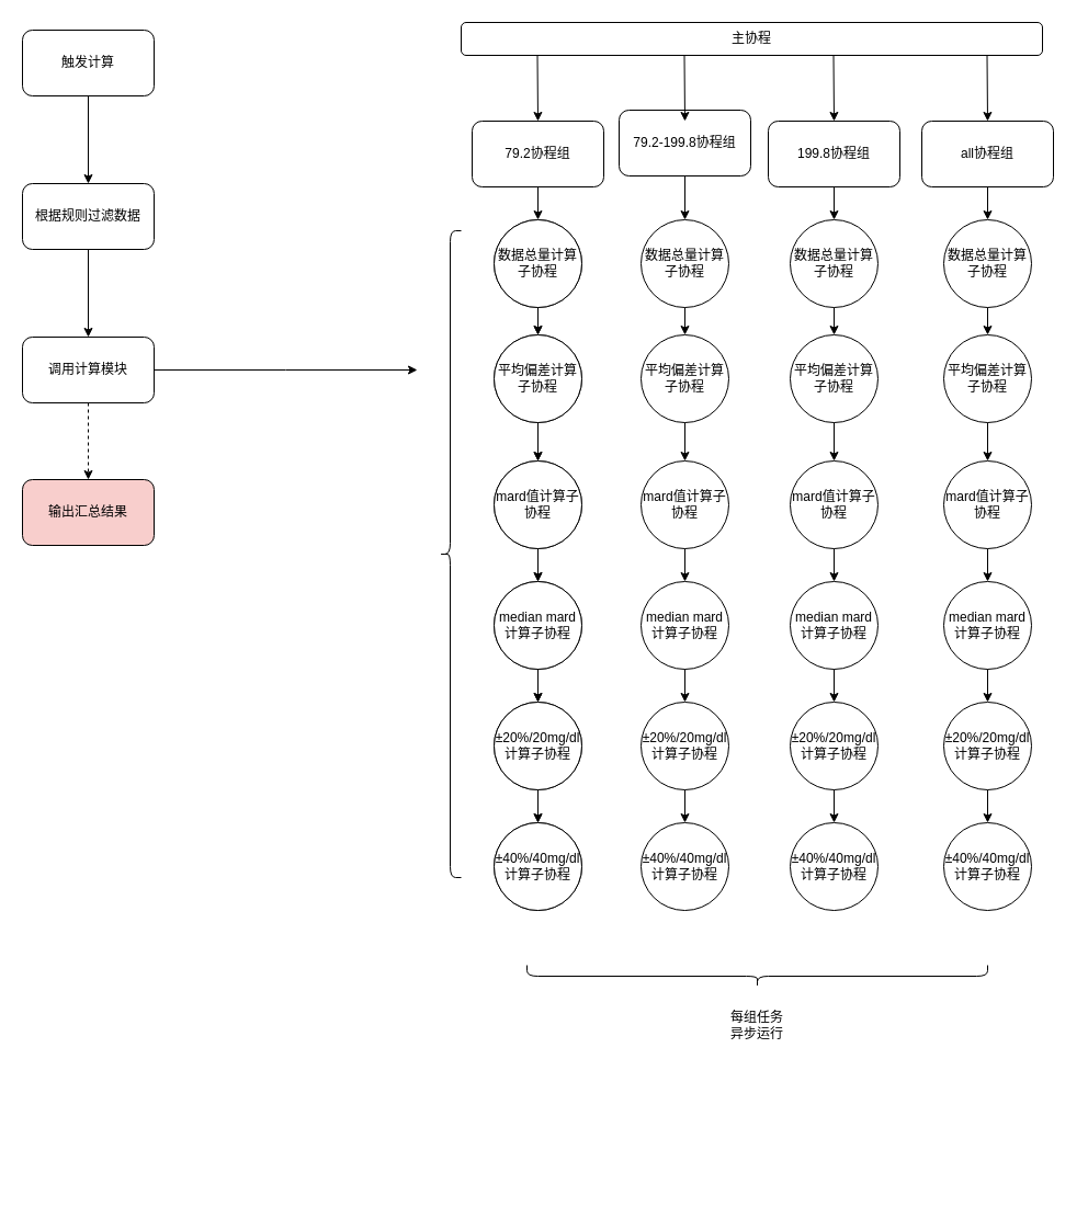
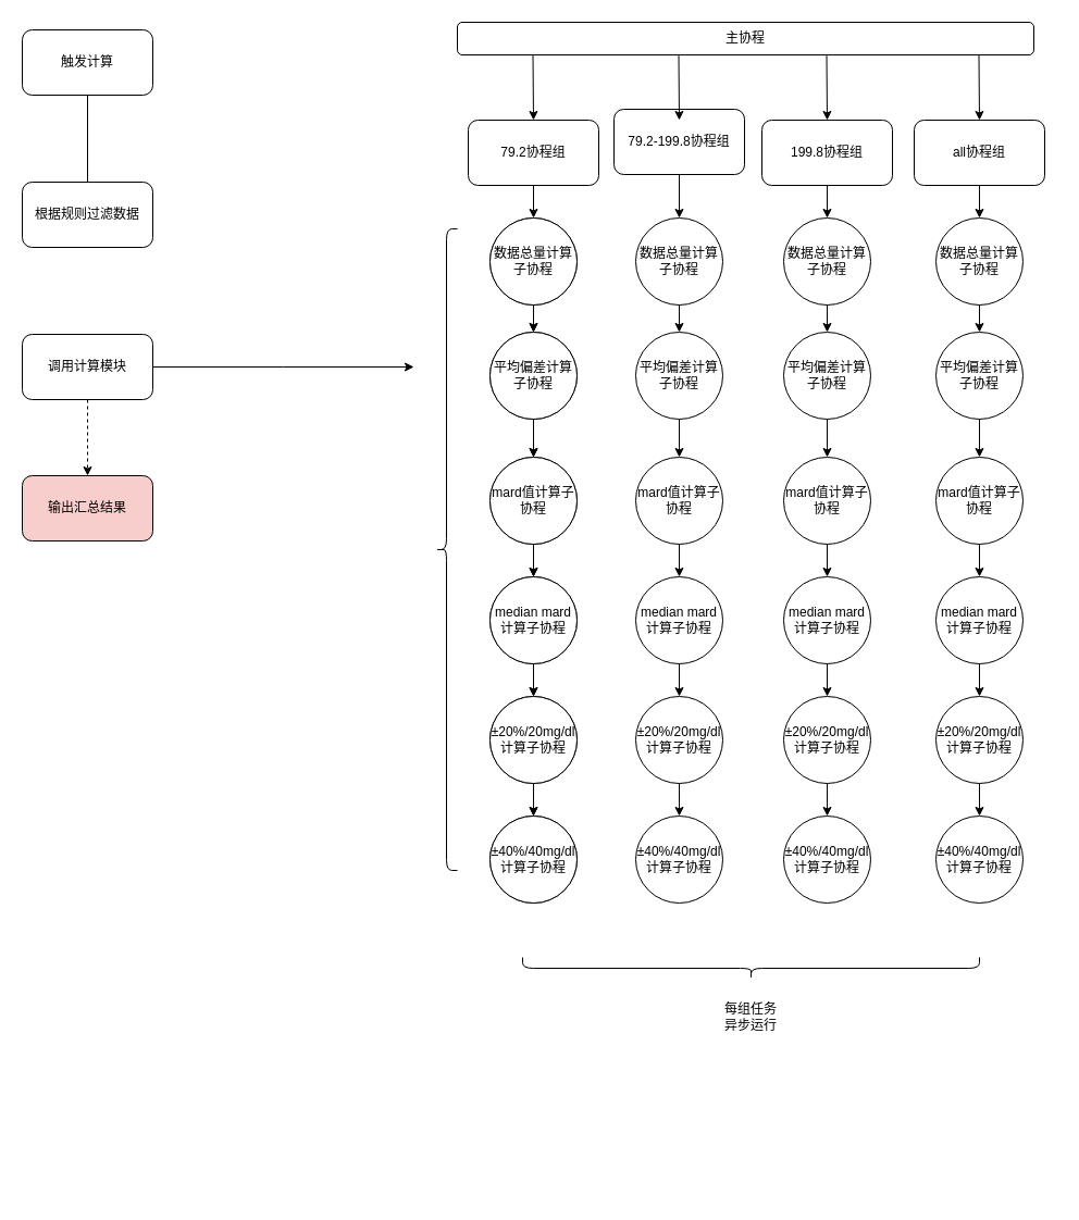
  <mxCell id="0" />
  <mxCell id="1" parent="0" />
  <mxCell id="2" value="输出汇总结果" style="whiteSpace=wrap;html=1;rounded=1;glass=0;strokeWidth=1;shadow=0;fillColor=#f8cecc;" parent="1" vertex="1"><mxGeometry x="20" y="437" width="120" height="60" as="geometry" /></mxCell>
- <mxCell id="3" value="" style="edgeStyle=orthogonalEdgeStyle;rounded=0;orthogonalLoop=1;jettySize=auto;html=1;" edge="1" parent="1" source="4" target="6"><mxGeometry relative="1" as="geometry" /></mxCell>
+ <mxCell id="3" value="" style="edgeStyle=orthogonalEdgeStyle;rounded=0;orthogonalLoop=1;jettySize=auto;html=1;endArrow=none;" edge="1" parent="1" source="4" target="6"><mxGeometry relative="1" as="geometry" /></mxCell>
  <mxCell id="4" value="触发计算" style="rounded=1;whiteSpace=wrap;html=1;" vertex="1" parent="1"><mxGeometry x="20" y="27" width="120" height="60" as="geometry" /></mxCell>
- <mxCell id="5" value="" style="edgeStyle=orthogonalEdgeStyle;rounded=0;orthogonalLoop=1;jettySize=auto;html=1;" edge="1" parent="1" source="6" target="9"><mxGeometry relative="1" as="geometry" /></mxCell>
  <mxCell id="6" value="根据规则过滤数据" style="rounded=1;whiteSpace=wrap;html=1;" vertex="1" parent="1"><mxGeometry x="20" y="167" width="120" height="60" as="geometry" /></mxCell>
  <mxCell id="7" value="" style="edgeStyle=orthogonalEdgeStyle;rounded=0;orthogonalLoop=1;jettySize=auto;html=1;dashed=1;" edge="1" parent="1" source="9" target="2"><mxGeometry relative="1" as="geometry" /></mxCell>
  <mxCell id="8" value="" style="edgeStyle=orthogonalEdgeStyle;rounded=0;orthogonalLoop=1;jettySize=auto;html=1;" edge="1" parent="1" source="9"><mxGeometry relative="1" as="geometry"><mxPoint x="380" y="337" as="targetPoint" /></mxGeometry></mxCell>
  <mxCell id="9" value="调用计算模块" style="whiteSpace=wrap;html=1;rounded=1;" vertex="1" parent="1"><mxGeometry x="20" y="307" width="120" height="60" as="geometry" /></mxCell>
  <mxCell id="10" value="" style="group;rounded=0;labelBorderColor=#000000;" vertex="1" connectable="0" parent="1"><mxGeometry x="330" y="27" width="640" height="930" as="geometry" /></mxCell>
  <mxCell id="11" value="" style="group" vertex="1" connectable="0" parent="10"><mxGeometry x="70" y="-7" width="570" height="930" as="geometry" /></mxCell>
  <mxCell id="12" value="主协程" style="whiteSpace=wrap;html=1;rounded=1;glass=0;strokeWidth=1;shadow=0;" parent="11" vertex="1"><mxGeometry x="20" width="530" height="30" as="geometry" /></mxCell>
  <mxCell id="13" value="79.2协程组" style="whiteSpace=wrap;html=1;rounded=1;glass=0;strokeWidth=1;shadow=0;" parent="11" vertex="1"><mxGeometry x="30" y="90" width="120" height="60" as="geometry" /></mxCell>
  <mxCell id="14" value="79.2-199.8协程组" style="whiteSpace=wrap;html=1;rounded=1;glass=0;strokeWidth=1;shadow=0;" parent="11" vertex="1"><mxGeometry x="164" y="80" width="120" height="60" as="geometry" /></mxCell>
  <mxCell id="15" value="199.8协程组" style="whiteSpace=wrap;html=1;rounded=1;glass=0;strokeWidth=1;shadow=0;" parent="11" vertex="1"><mxGeometry x="300" y="90" width="120" height="60" as="geometry" /></mxCell>
  <mxCell id="16" value="all协程组" style="whiteSpace=wrap;html=1;rounded=1;glass=0;strokeWidth=1;shadow=0;" parent="11" vertex="1"><mxGeometry x="440" y="90" width="120" height="60" as="geometry" /></mxCell>
  <mxCell id="17" value="数据总量计算子协程" style="ellipse;whiteSpace=wrap;html=1;rounded=1;glass=0;strokeWidth=1;shadow=0;" parent="11" vertex="1"><mxGeometry x="50" y="180" width="80" height="80" as="geometry" /></mxCell>
  <mxCell id="18" value="" style="edgeStyle=orthogonalEdgeStyle;rounded=0;orthogonalLoop=1;jettySize=auto;html=1;" parent="11" source="13" target="17" edge="1"><mxGeometry relative="1" as="geometry" /></mxCell>
  <mxCell id="19" value="平均偏差计算子协程" style="ellipse;whiteSpace=wrap;html=1;rounded=1;glass=0;strokeWidth=1;shadow=0;" parent="11" vertex="1"><mxGeometry x="50" y="285" width="80" height="80" as="geometry" /></mxCell>
  <mxCell id="20" value="" style="edgeStyle=orthogonalEdgeStyle;rounded=0;orthogonalLoop=1;jettySize=auto;html=1;" parent="11" source="17" target="19" edge="1"><mxGeometry relative="1" as="geometry" /></mxCell>
  <mxCell id="21" value="mard值计算子协程" style="ellipse;whiteSpace=wrap;html=1;rounded=1;glass=0;strokeWidth=1;shadow=0;" parent="11" vertex="1"><mxGeometry x="50" y="400" width="80" height="80" as="geometry" /></mxCell>
  <mxCell id="22" value="" style="edgeStyle=orthogonalEdgeStyle;rounded=0;orthogonalLoop=1;jettySize=auto;html=1;" parent="11" source="19" target="21" edge="1"><mxGeometry relative="1" as="geometry" /></mxCell>
  <mxCell id="23" value="median mard计算子协程" style="ellipse;whiteSpace=wrap;html=1;rounded=1;glass=0;strokeWidth=1;shadow=0;" parent="11" vertex="1"><mxGeometry x="50" y="510" width="80" height="80" as="geometry" /></mxCell>
  <mxCell id="24" value="" style="edgeStyle=orthogonalEdgeStyle;rounded=0;orthogonalLoop=1;jettySize=auto;html=1;" parent="11" source="21" target="23" edge="1"><mxGeometry relative="1" as="geometry" /></mxCell>
  <mxCell id="25" value="±20%/20mg/dl计算子协程" style="ellipse;whiteSpace=wrap;html=1;rounded=1;glass=0;strokeWidth=1;shadow=0;" parent="11" vertex="1"><mxGeometry x="50" y="620" width="80" height="80" as="geometry" /></mxCell>
  <mxCell id="26" value="" style="edgeStyle=orthogonalEdgeStyle;rounded=0;orthogonalLoop=1;jettySize=auto;html=1;" parent="11" source="23" target="25" edge="1"><mxGeometry relative="1" as="geometry" /></mxCell>
  <mxCell id="27" value="±40%/40mg/dl计算子协程" style="ellipse;whiteSpace=wrap;html=1;rounded=1;glass=0;strokeWidth=1;shadow=0;" parent="11" vertex="1"><mxGeometry x="50" y="730" width="80" height="80" as="geometry" /></mxCell>
  <mxCell id="28" value="" style="edgeStyle=orthogonalEdgeStyle;rounded=0;orthogonalLoop=1;jettySize=auto;html=1;" parent="11" source="25" target="27" edge="1"><mxGeometry relative="1" as="geometry" /></mxCell>
  <mxCell id="29" value="平均偏差计算子协程" style="ellipse;whiteSpace=wrap;html=1;rounded=1;glass=0;strokeWidth=1;shadow=0;" parent="11" vertex="1"><mxGeometry x="184" y="285" width="80" height="80" as="geometry" /></mxCell>
  <mxCell id="30" value="mard值计算子协程" style="ellipse;whiteSpace=wrap;html=1;rounded=1;glass=0;strokeWidth=1;shadow=0;" parent="11" vertex="1"><mxGeometry x="184" y="400" width="80" height="80" as="geometry" /></mxCell>
  <mxCell id="31" value="" style="edgeStyle=orthogonalEdgeStyle;rounded=0;orthogonalLoop=1;jettySize=auto;html=1;" parent="11" source="29" target="30" edge="1"><mxGeometry relative="1" as="geometry" /></mxCell>
  <mxCell id="32" value="median mard计算子协程" style="ellipse;whiteSpace=wrap;html=1;rounded=1;glass=0;strokeWidth=1;shadow=0;" parent="11" vertex="1"><mxGeometry x="184" y="510" width="80" height="80" as="geometry" /></mxCell>
  <mxCell id="33" value="" style="edgeStyle=orthogonalEdgeStyle;rounded=0;orthogonalLoop=1;jettySize=auto;html=1;" parent="11" source="30" target="32" edge="1"><mxGeometry relative="1" as="geometry" /></mxCell>
  <mxCell id="34" value="±20%/20mg/dl计算子协程" style="ellipse;whiteSpace=wrap;html=1;rounded=1;glass=0;strokeWidth=1;shadow=0;" parent="11" vertex="1"><mxGeometry x="184" y="620" width="80" height="80" as="geometry" /></mxCell>
  <mxCell id="35" value="" style="edgeStyle=orthogonalEdgeStyle;rounded=0;orthogonalLoop=1;jettySize=auto;html=1;" parent="11" source="32" target="34" edge="1"><mxGeometry relative="1" as="geometry" /></mxCell>
  <mxCell id="36" value="±40%/40mg/dl计算子协程" style="ellipse;whiteSpace=wrap;html=1;rounded=1;glass=0;strokeWidth=1;shadow=0;" parent="11" vertex="1"><mxGeometry x="184" y="730" width="80" height="80" as="geometry" /></mxCell>
  <mxCell id="37" value="" style="edgeStyle=orthogonalEdgeStyle;rounded=0;orthogonalLoop=1;jettySize=auto;html=1;" parent="11" source="34" target="36" edge="1"><mxGeometry relative="1" as="geometry" /></mxCell>
  <mxCell id="38" value="数据总量计算子协程" style="ellipse;whiteSpace=wrap;html=1;rounded=1;glass=0;strokeWidth=1;shadow=0;" parent="11" vertex="1"><mxGeometry x="184" y="180" width="80" height="80" as="geometry" /></mxCell>
  <mxCell id="39" value="" style="edgeStyle=orthogonalEdgeStyle;rounded=0;orthogonalLoop=1;jettySize=auto;html=1;" parent="11" source="14" target="38" edge="1"><mxGeometry relative="1" as="geometry" /></mxCell>
  <mxCell id="40" value="" style="edgeStyle=orthogonalEdgeStyle;rounded=0;orthogonalLoop=1;jettySize=auto;html=1;" parent="11" source="38" target="29" edge="1"><mxGeometry relative="1" as="geometry" /></mxCell>
  <mxCell id="41" value="平均偏差计算子协程" style="ellipse;whiteSpace=wrap;html=1;rounded=1;glass=0;strokeWidth=1;shadow=0;" parent="11" vertex="1"><mxGeometry x="320" y="285" width="80" height="80" as="geometry" /></mxCell>
  <mxCell id="42" value="mard值计算子协程" style="ellipse;whiteSpace=wrap;html=1;rounded=1;glass=0;strokeWidth=1;shadow=0;" parent="11" vertex="1"><mxGeometry x="320" y="400" width="80" height="80" as="geometry" /></mxCell>
  <mxCell id="43" value="" style="edgeStyle=orthogonalEdgeStyle;rounded=0;orthogonalLoop=1;jettySize=auto;html=1;" parent="11" source="41" target="42" edge="1"><mxGeometry relative="1" as="geometry" /></mxCell>
  <mxCell id="44" value="median mard计算子协程" style="ellipse;whiteSpace=wrap;html=1;rounded=1;glass=0;strokeWidth=1;shadow=0;" parent="11" vertex="1"><mxGeometry x="320" y="510" width="80" height="80" as="geometry" /></mxCell>
  <mxCell id="45" value="" style="edgeStyle=orthogonalEdgeStyle;rounded=0;orthogonalLoop=1;jettySize=auto;html=1;" parent="11" source="42" target="44" edge="1"><mxGeometry relative="1" as="geometry" /></mxCell>
  <mxCell id="46" value="±20%/20mg/dl计算子协程" style="ellipse;whiteSpace=wrap;html=1;rounded=1;glass=0;strokeWidth=1;shadow=0;" parent="11" vertex="1"><mxGeometry x="320" y="620" width="80" height="80" as="geometry" /></mxCell>
  <mxCell id="47" value="" style="edgeStyle=orthogonalEdgeStyle;rounded=0;orthogonalLoop=1;jettySize=auto;html=1;" parent="11" source="44" target="46" edge="1"><mxGeometry relative="1" as="geometry" /></mxCell>
  <mxCell id="48" value="±40%/40mg/dl计算子协程" style="ellipse;whiteSpace=wrap;html=1;rounded=1;glass=0;strokeWidth=1;shadow=0;" parent="11" vertex="1"><mxGeometry x="320" y="730" width="80" height="80" as="geometry" /></mxCell>
  <mxCell id="49" value="" style="edgeStyle=orthogonalEdgeStyle;rounded=0;orthogonalLoop=1;jettySize=auto;html=1;" parent="11" source="46" target="48" edge="1"><mxGeometry relative="1" as="geometry" /></mxCell>
  <mxCell id="50" value="数据总量计算子协程" style="ellipse;whiteSpace=wrap;html=1;rounded=1;glass=0;strokeWidth=1;shadow=0;" parent="11" vertex="1"><mxGeometry x="320" y="180" width="80" height="80" as="geometry" /></mxCell>
  <mxCell id="51" value="" style="edgeStyle=orthogonalEdgeStyle;rounded=0;orthogonalLoop=1;jettySize=auto;html=1;" parent="11" source="15" target="50" edge="1"><mxGeometry relative="1" as="geometry" /></mxCell>
  <mxCell id="52" value="" style="edgeStyle=orthogonalEdgeStyle;rounded=0;orthogonalLoop=1;jettySize=auto;html=1;" parent="11" source="50" target="41" edge="1"><mxGeometry relative="1" as="geometry" /></mxCell>
  <mxCell id="53" value="数据总量计算子协程" style="ellipse;whiteSpace=wrap;html=1;rounded=1;glass=0;strokeWidth=1;shadow=0;" parent="11" vertex="1"><mxGeometry x="50" y="180" width="80" height="80" as="geometry" /></mxCell>
  <mxCell id="54" value="平均偏差计算子协程" style="ellipse;whiteSpace=wrap;html=1;rounded=1;glass=0;strokeWidth=1;shadow=0;" parent="11" vertex="1"><mxGeometry x="50" y="285" width="80" height="80" as="geometry" /></mxCell>
  <mxCell id="55" value="" style="edgeStyle=orthogonalEdgeStyle;rounded=0;orthogonalLoop=1;jettySize=auto;html=1;" parent="11" source="53" target="54" edge="1"><mxGeometry relative="1" as="geometry" /></mxCell>
  <mxCell id="56" value="mard值计算子协程" style="ellipse;whiteSpace=wrap;html=1;rounded=1;glass=0;strokeWidth=1;shadow=0;" parent="11" vertex="1"><mxGeometry x="50" y="400" width="80" height="80" as="geometry" /></mxCell>
  <mxCell id="57" value="" style="edgeStyle=orthogonalEdgeStyle;rounded=0;orthogonalLoop=1;jettySize=auto;html=1;" parent="11" source="54" target="56" edge="1"><mxGeometry relative="1" as="geometry" /></mxCell>
  <mxCell id="58" value="median mard计算子协程" style="ellipse;whiteSpace=wrap;html=1;rounded=1;glass=0;strokeWidth=1;shadow=0;" parent="11" vertex="1"><mxGeometry x="50" y="510" width="80" height="80" as="geometry" /></mxCell>
  <mxCell id="59" value="" style="edgeStyle=orthogonalEdgeStyle;rounded=0;orthogonalLoop=1;jettySize=auto;html=1;" parent="11" source="56" target="58" edge="1"><mxGeometry relative="1" as="geometry" /></mxCell>
  <mxCell id="60" value="±20%/20mg/dl计算子协程" style="ellipse;whiteSpace=wrap;html=1;rounded=1;glass=0;strokeWidth=1;shadow=0;" parent="11" vertex="1"><mxGeometry x="50" y="620" width="80" height="80" as="geometry" /></mxCell>
  <mxCell id="61" value="" style="edgeStyle=orthogonalEdgeStyle;rounded=0;orthogonalLoop=1;jettySize=auto;html=1;" parent="11" source="58" target="60" edge="1"><mxGeometry relative="1" as="geometry" /></mxCell>
  <mxCell id="62" value="±40%/40mg/dl计算子协程" style="ellipse;whiteSpace=wrap;html=1;rounded=1;glass=0;strokeWidth=1;shadow=0;" parent="11" vertex="1"><mxGeometry x="50" y="730" width="80" height="80" as="geometry" /></mxCell>
  <mxCell id="63" value="" style="edgeStyle=orthogonalEdgeStyle;rounded=0;orthogonalLoop=1;jettySize=auto;html=1;" parent="11" source="60" target="62" edge="1"><mxGeometry relative="1" as="geometry" /></mxCell>
  <mxCell id="64" value="平均偏差计算子协程" style="ellipse;whiteSpace=wrap;html=1;rounded=1;glass=0;strokeWidth=1;shadow=0;" parent="11" vertex="1"><mxGeometry x="460" y="285" width="80" height="80" as="geometry" /></mxCell>
  <mxCell id="65" value="mard值计算子协程" style="ellipse;whiteSpace=wrap;html=1;rounded=1;glass=0;strokeWidth=1;shadow=0;" parent="11" vertex="1"><mxGeometry x="460" y="400" width="80" height="80" as="geometry" /></mxCell>
  <mxCell id="66" value="" style="edgeStyle=orthogonalEdgeStyle;rounded=0;orthogonalLoop=1;jettySize=auto;html=1;" parent="11" source="64" target="65" edge="1"><mxGeometry relative="1" as="geometry" /></mxCell>
  <mxCell id="67" value="median mard计算子协程" style="ellipse;whiteSpace=wrap;html=1;rounded=1;glass=0;strokeWidth=1;shadow=0;" parent="11" vertex="1"><mxGeometry x="460" y="510" width="80" height="80" as="geometry" /></mxCell>
  <mxCell id="68" value="" style="edgeStyle=orthogonalEdgeStyle;rounded=0;orthogonalLoop=1;jettySize=auto;html=1;" parent="11" source="65" target="67" edge="1"><mxGeometry relative="1" as="geometry" /></mxCell>
  <mxCell id="69" value="±20%/20mg/dl计算子协程" style="ellipse;whiteSpace=wrap;html=1;rounded=1;glass=0;strokeWidth=1;shadow=0;" parent="11" vertex="1"><mxGeometry x="460" y="620" width="80" height="80" as="geometry" /></mxCell>
  <mxCell id="70" value="" style="edgeStyle=orthogonalEdgeStyle;rounded=0;orthogonalLoop=1;jettySize=auto;html=1;" parent="11" source="67" target="69" edge="1"><mxGeometry relative="1" as="geometry" /></mxCell>
  <mxCell id="71" value="±40%/40mg/dl计算子协程" style="ellipse;whiteSpace=wrap;html=1;rounded=1;glass=0;strokeWidth=1;shadow=0;" parent="11" vertex="1"><mxGeometry x="460" y="730" width="80" height="80" as="geometry" /></mxCell>
  <mxCell id="72" value="" style="edgeStyle=orthogonalEdgeStyle;rounded=0;orthogonalLoop=1;jettySize=auto;html=1;" parent="11" source="69" target="71" edge="1"><mxGeometry relative="1" as="geometry" /></mxCell>
  <mxCell id="73" value="数据总量计算子协程" style="ellipse;whiteSpace=wrap;html=1;rounded=1;glass=0;strokeWidth=1;shadow=0;" parent="11" vertex="1"><mxGeometry x="460" y="180" width="80" height="80" as="geometry" /></mxCell>
  <mxCell id="74" value="" style="edgeStyle=orthogonalEdgeStyle;rounded=0;orthogonalLoop=1;jettySize=auto;html=1;" parent="11" source="16" target="73" edge="1"><mxGeometry relative="1" as="geometry" /></mxCell>
  <mxCell id="75" value="" style="edgeStyle=orthogonalEdgeStyle;rounded=0;orthogonalLoop=1;jettySize=auto;html=1;" parent="11" source="73" target="64" edge="1"><mxGeometry relative="1" as="geometry" /></mxCell>
  <mxCell id="76" value="" style="shape=curlyBracket;whiteSpace=wrap;html=1;rounded=1;labelPosition=left;verticalLabelPosition=middle;align=right;verticalAlign=middle;" parent="11" vertex="1"><mxGeometry y="190" width="20" height="590" as="geometry" /></mxCell>
  <mxCell id="77" value="" style="endArrow=classic;html=1;rounded=0;entryX=0.5;entryY=0;entryDx=0;entryDy=0;" parent="11" target="13" edge="1"><mxGeometry width="50" height="50" relative="1" as="geometry"><mxPoint x="89.5" y="30" as="sourcePoint" /><mxPoint x="89.5" y="80" as="targetPoint" /></mxGeometry></mxCell>
  <mxCell id="78" value="" style="endArrow=classic;html=1;rounded=0;entryX=0.5;entryY=0;entryDx=0;entryDy=0;" parent="11" edge="1"><mxGeometry width="50" height="50" relative="1" as="geometry"><mxPoint x="223.5" y="30" as="sourcePoint" /><mxPoint x="224" y="90" as="targetPoint" /></mxGeometry></mxCell>
  <mxCell id="79" value="" style="endArrow=classic;html=1;rounded=0;entryX=0.5;entryY=0;entryDx=0;entryDy=0;" parent="11" edge="1"><mxGeometry width="50" height="50" relative="1" as="geometry"><mxPoint x="359.5" y="30" as="sourcePoint" /><mxPoint x="360" y="90" as="targetPoint" /></mxGeometry></mxCell>
  <mxCell id="80" value="" style="endArrow=classic;html=1;rounded=0;entryX=0.5;entryY=0;entryDx=0;entryDy=0;" parent="11" edge="1"><mxGeometry width="50" height="50" relative="1" as="geometry"><mxPoint x="499.5" y="30" as="sourcePoint" /><mxPoint x="500" y="90" as="targetPoint" /></mxGeometry></mxCell>
  <mxCell id="81" value="" style="shape=curlyBracket;whiteSpace=wrap;html=1;rounded=1;flipH=1;labelPosition=right;verticalLabelPosition=middle;align=left;verticalAlign=middle;rotation=90;" parent="11" vertex="1"><mxGeometry x="280" y="660" width="20" height="420" as="geometry" /></mxCell>
  <mxCell id="82" value="每组任务异步运行" style="text;strokeColor=none;align=center;fillColor=none;html=1;verticalAlign=middle;whiteSpace=wrap;rounded=0;" parent="11" vertex="1"><mxGeometry x="260" y="900" width="60" height="30" as="geometry" /></mxCell>
